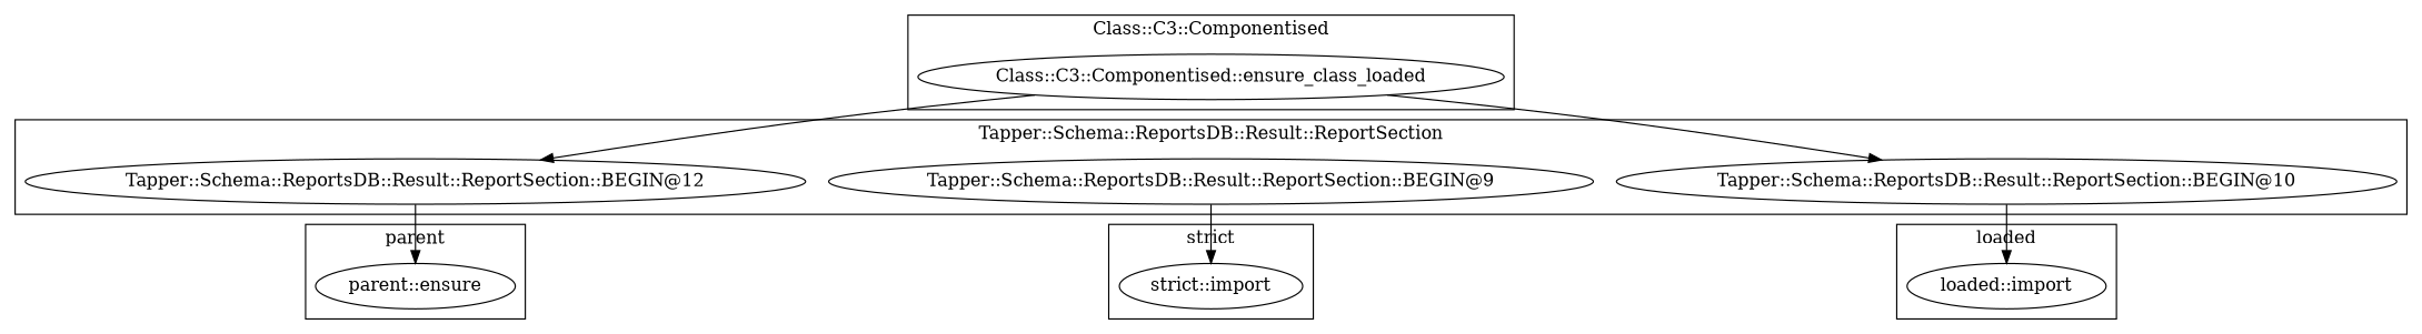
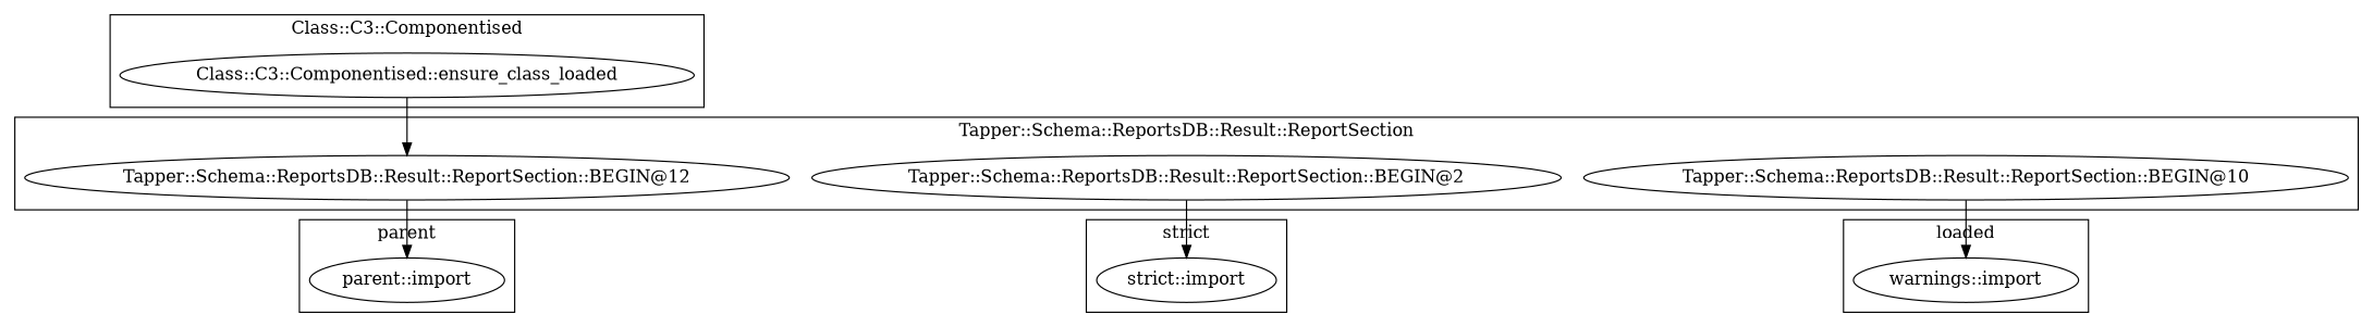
  digraph {
-   "parent::import" [label="parent::ensure"]
+   "parent::import"
    "Tapper::Schema::ReportsDB::Result::ReportSection::BEGIN@12"
-   "Tapper::Schema::ReportsDB::Result::ReportSection::BEGIN@9"
+   "Tapper::Schema::ReportsDB::Result::ReportSection::BEGIN@9" [label="Tapper::Schema::ReportsDB::Result::ReportSection::BEGIN@2"]
    "Tapper::Schema::ReportsDB::Result::ReportSection::BEGIN@10"
    "Class::C3::Componentised::ensure_class_loaded"
-   "warnings::import" [label="loaded::import"]
+   "warnings::import"
    "strict::import"
    subgraph cluster_1 {
      label=parent
      "parent::import"
    }
    subgraph cluster_2 {
      label="Tapper::Schema::ReportsDB::Result::ReportSection"
      "Tapper::Schema::ReportsDB::Result::ReportSection::BEGIN@12"
      "Tapper::Schema::ReportsDB::Result::ReportSection::BEGIN@9"
      "Tapper::Schema::ReportsDB::Result::ReportSection::BEGIN@10"
    }
    subgraph cluster_3 {
      label="Class::C3::Componentised"
      "Class::C3::Componentised::ensure_class_loaded"
    }
    subgraph cluster_4 {
      label=loaded
      "warnings::import"
    }
    subgraph cluster_5 {
      label="strict"
      "strict::import"
    }
    "Tapper::Schema::ReportsDB::Result::ReportSection::BEGIN@12" -> "parent::import"
    "Tapper::Schema::ReportsDB::Result::ReportSection::BEGIN@9" -> "strict::import"
    "Tapper::Schema::ReportsDB::Result::ReportSection::BEGIN@10" -> "warnings::import"
    "Class::C3::Componentised::ensure_class_loaded" -> "Tapper::Schema::ReportsDB::Result::ReportSection::BEGIN@12"
-   "Class::C3::Componentised::ensure_class_loaded" -> "Tapper::Schema::ReportsDB::Result::ReportSection::BEGIN@10"
  }
